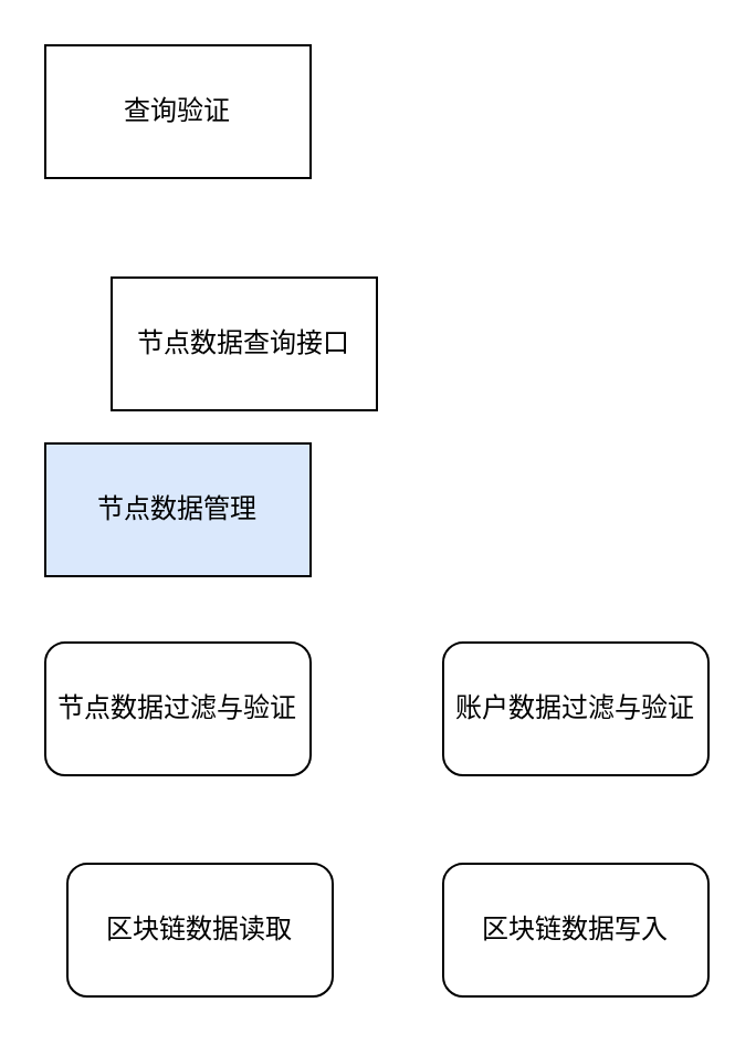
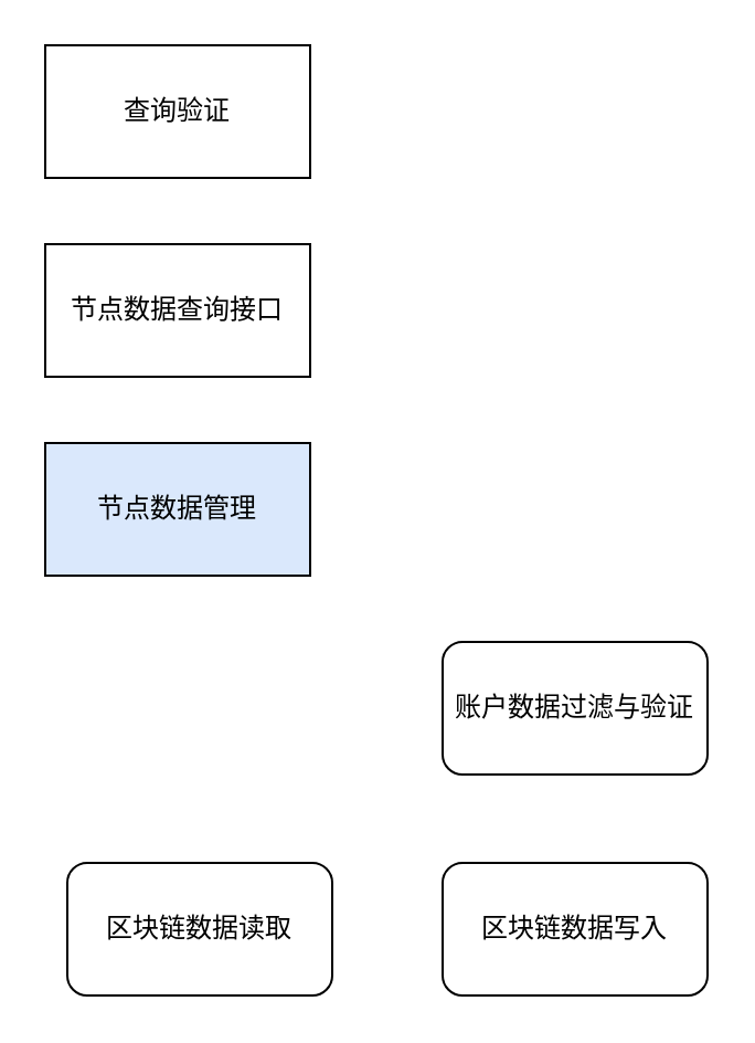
  <mxCell id="0" />
  <mxCell id="1" parent="0" />
  <mxCell id="2" value="区块链数据读取" style="rounded=1;whiteSpace=wrap;html=1;" vertex="1" parent="1"><mxGeometry x="30" y="390" width="120" height="60" as="geometry" /></mxCell>
  <mxCell id="3" value="区块链数据写入" style="rounded=1;whiteSpace=wrap;html=1;" vertex="1" parent="1"><mxGeometry x="200" y="390" width="120" height="60" as="geometry" /></mxCell>
- <mxCell id="4" value="节点数据过滤与验证" style="rounded=1;whiteSpace=wrap;html=1;" vertex="1" parent="1"><mxGeometry x="20" y="290" width="120" height="60" as="geometry" /></mxCell>
  <mxCell id="5" value="节点数据管理" style="rounded=0;whiteSpace=wrap;html=1;fillColor=#dae8fc;" vertex="1" parent="1"><mxGeometry x="20" y="200" width="120" height="60" as="geometry" /></mxCell>
- <mxCell id="6" value="节点数据查询接口" style="rounded=0;whiteSpace=wrap;html=1;" vertex="1" parent="1"><mxGeometry x="50" y="125" width="120" height="60" as="geometry" /></mxCell>
+ <mxCell id="6" value="节点数据查询接口" style="rounded=0;whiteSpace=wrap;html=1;" vertex="1" parent="1"><mxGeometry x="20" y="110" width="120" height="60" as="geometry" /></mxCell>
  <mxCell id="7" value="账户数据过滤与验证" style="rounded=1;whiteSpace=wrap;html=1;" vertex="1" parent="1"><mxGeometry x="200" y="290" width="120" height="60" as="geometry" /></mxCell>
  <mxCell id="8" value="查询验证" style="rounded=0;whiteSpace=wrap;html=1;" vertex="1" parent="1"><mxGeometry x="20" y="20" width="120" height="60" as="geometry" /></mxCell>
